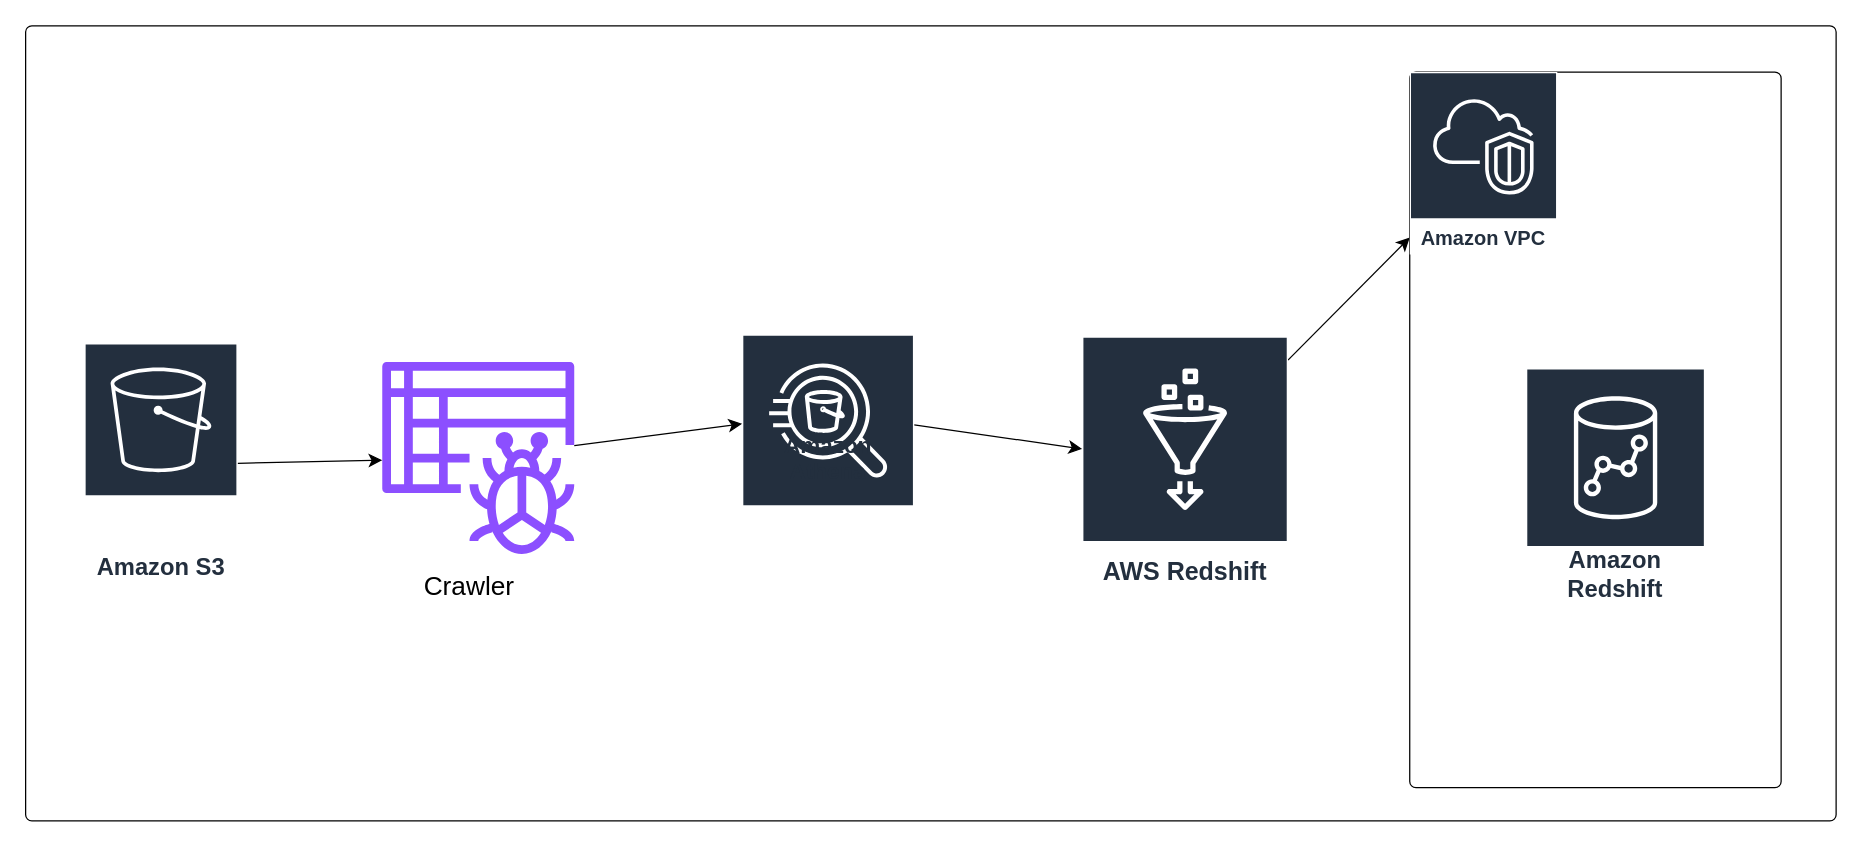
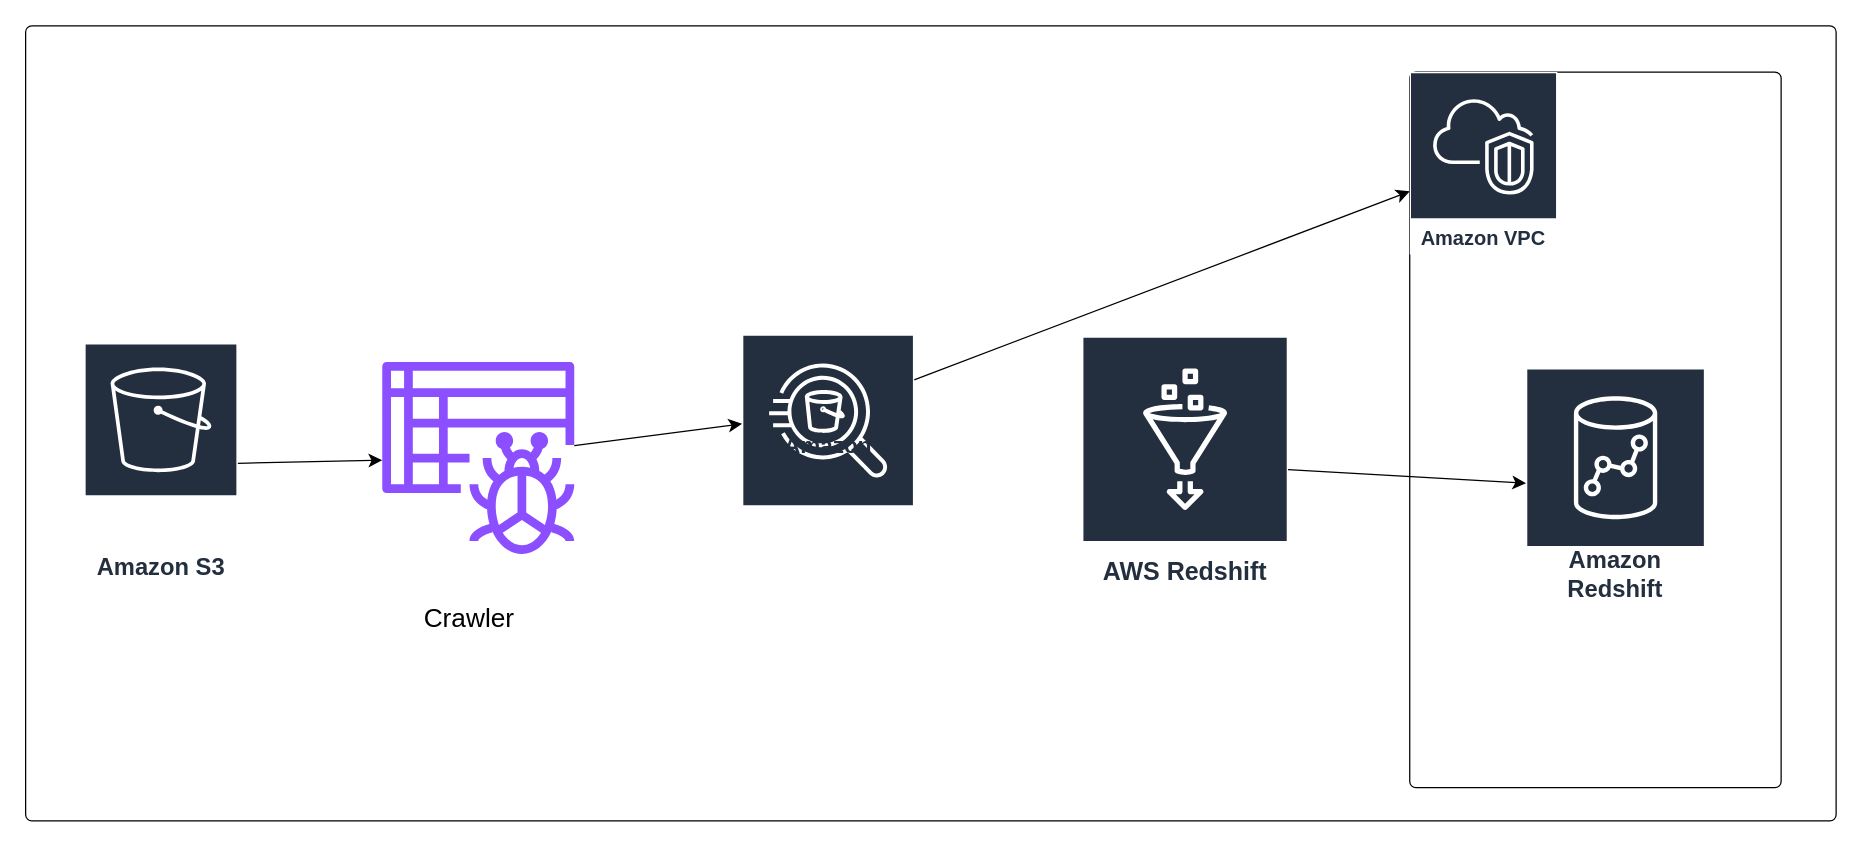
  <mxCell id="0" />
  <mxCell id="1" parent="0" />
  <mxCell id="2" value="" style="rounded=1;absoluteArcSize=1;html=1;arcSize=10;fontSize=16;" vertex="1" parent="1"><mxGeometry x="20" y="20" width="1448" height="636" as="geometry" /></mxCell>
  <mxCell id="3" value="" style="html=1;shape=mxgraph.er.anchor;whiteSpace=wrap;fontSize=16;" vertex="1" parent="2"><mxGeometry width="724" height="636" as="geometry" /></mxCell>
  <mxCell id="4" value="sub" style="rounded=1;absoluteArcSize=1;html=1;arcSize=10;whiteSpace=wrap;points=[];strokeColor=inherit;fillColor=inherit;fontSize=16;" vertex="1" parent="2"><mxGeometry x="1106.995" y="37" width="297.026" height="572.4" as="geometry" /></mxCell>
  <mxCell id="5" style="edgeStyle=none;curved=1;rounded=0;orthogonalLoop=1;jettySize=auto;html=1;fontSize=12;startSize=8;endSize=8;" edge="1" parent="2" source="6" target="10"><mxGeometry relative="1" as="geometry" /></mxCell>
  <mxCell id="6" value="" style="sketch=0;outlineConnect=0;fontColor=#232F3E;gradientColor=none;fillColor=#8C4FFF;strokeColor=none;dashed=0;verticalLabelPosition=bottom;verticalAlign=top;align=center;html=1;fontSize=12;fontStyle=0;aspect=fixed;pointerEvents=1;shape=mxgraph.aws4.glue_crawlers;" vertex="1" parent="2"><mxGeometry x="285.23" y="269" width="153.54" height="153.54" as="geometry" /></mxCell>
- <mxCell id="7" style="edgeStyle=none;curved=1;rounded=0;orthogonalLoop=1;jettySize=auto;html=1;fontSize=12;startSize=8;endSize=8;" edge="1" parent="2" source="8" target="15"><mxGeometry relative="1" as="geometry" /></mxCell>
+ <mxCell id="7" style="edgeStyle=none;curved=1;rounded=0;orthogonalLoop=1;jettySize=auto;html=1;fontSize=12;startSize=8;endSize=8;" edge="1" parent="2" source="8" target="13"><mxGeometry relative="1" as="geometry" /></mxCell>
  <mxCell id="8" value="AWS Redshift" style="sketch=0;outlineConnect=0;fontColor=#232F3E;gradientColor=none;strokeColor=#ffffff;fillColor=#232F3E;dashed=0;verticalLabelPosition=middle;verticalAlign=bottom;align=center;html=1;whiteSpace=wrap;fontSize=20;fontStyle=1;spacing=3;shape=mxgraph.aws4.productIcon;prIcon=mxgraph.aws4.glue;" vertex="1" parent="2"><mxGeometry x="845" y="248.42" width="164.61" height="203.58" as="geometry" /></mxCell>
- <mxCell id="9" style="edgeStyle=none;curved=1;rounded=0;orthogonalLoop=1;jettySize=auto;html=1;fontSize=12;startSize=8;endSize=8;" edge="1" parent="2" source="10" target="8"><mxGeometry relative="1" as="geometry" /></mxCell>
+ <mxCell id="9" style="edgeStyle=none;curved=1;rounded=0;orthogonalLoop=1;jettySize=auto;html=1;fontSize=12;startSize=8;endSize=8;" edge="1" parent="2" source="10" target="15"><mxGeometry relative="1" as="geometry" /></mxCell>
  <mxCell id="10" value="Amazon Athena" style="sketch=0;outlineConnect=0;fontColor=#232F3E;gradientColor=none;strokeColor=#ffffff;fillColor=#232F3E;dashed=0;verticalLabelPosition=middle;verticalAlign=bottom;align=center;html=1;whiteSpace=wrap;fontSize=18;fontStyle=1;spacing=3;shape=mxgraph.aws4.productIcon;prIcon=mxgraph.aws4.athena;" vertex="1" parent="2"><mxGeometry x="573" y="246.92" width="137.64" height="125" as="geometry" /></mxCell>
  <mxCell id="11" style="edgeStyle=none;curved=1;rounded=0;orthogonalLoop=1;jettySize=auto;html=1;fontSize=12;startSize=8;endSize=8;" edge="1" parent="2" source="12" target="6"><mxGeometry relative="1" as="geometry" /></mxCell>
  <mxCell id="12" value="Amazon S3" style="sketch=0;outlineConnect=0;fontColor=#232F3E;gradientColor=none;strokeColor=#ffffff;fillColor=#232F3E;dashed=0;verticalLabelPosition=middle;verticalAlign=bottom;align=center;html=1;whiteSpace=wrap;fontSize=19;fontStyle=1;spacing=3;shape=mxgraph.aws4.productIcon;prIcon=mxgraph.aws4.s3;" vertex="1" parent="2"><mxGeometry x="47" y="253.92" width="122.55" height="194.58" as="geometry" /></mxCell>
  <mxCell id="13" value="Amazon Redshift" style="sketch=0;outlineConnect=0;fontColor=#232F3E;gradientColor=none;strokeColor=#ffffff;fillColor=#232F3E;dashed=0;verticalLabelPosition=middle;verticalAlign=bottom;align=center;html=1;whiteSpace=wrap;fontSize=19;fontStyle=1;spacing=3;shape=mxgraph.aws4.productIcon;prIcon=mxgraph.aws4.redshift;" vertex="1" parent="2"><mxGeometry x="1200.0" y="273.92" width="143.209" height="192.053" as="geometry" /></mxCell>
- <mxCell id="14" value="&lt;font style=&quot;font-size: 21px;&quot;&gt;Crawler&lt;/font&gt;" style="text;strokeColor=none;fillColor=none;html=1;align=center;verticalAlign=middle;whiteSpace=wrap;rounded=0;fontSize=21;" vertex="1" parent="2"><mxGeometry x="314.995" y="424.998" width="79.56" height="45.926" as="geometry" /></mxCell>
+ <mxCell id="14" value="&lt;font style=&quot;font-size: 21px;&quot;&gt;Crawler&lt;/font&gt;" style="text;strokeColor=none;fillColor=none;html=1;align=center;verticalAlign=middle;whiteSpace=wrap;rounded=0;fontSize=21;" vertex="1" parent="2"><mxGeometry x="314.995" y="449.998" width="79.56" height="45.926" as="geometry" /></mxCell>
  <mxCell id="15" value="&lt;font style=&quot;font-size: 16px;&quot;&gt;Amazon VPC&lt;/font&gt;" style="sketch=0;outlineConnect=0;fontColor=#232F3E;gradientColor=none;strokeColor=#ffffff;fillColor=#232F3E;dashed=0;verticalLabelPosition=middle;verticalAlign=bottom;align=center;html=1;whiteSpace=wrap;fontSize=10;fontStyle=1;spacing=3;shape=mxgraph.aws4.productIcon;prIcon=mxgraph.aws4.vpc;" vertex="1" parent="2"><mxGeometry x="1107" y="37" width="118" height="146" as="geometry" /></mxCell>
